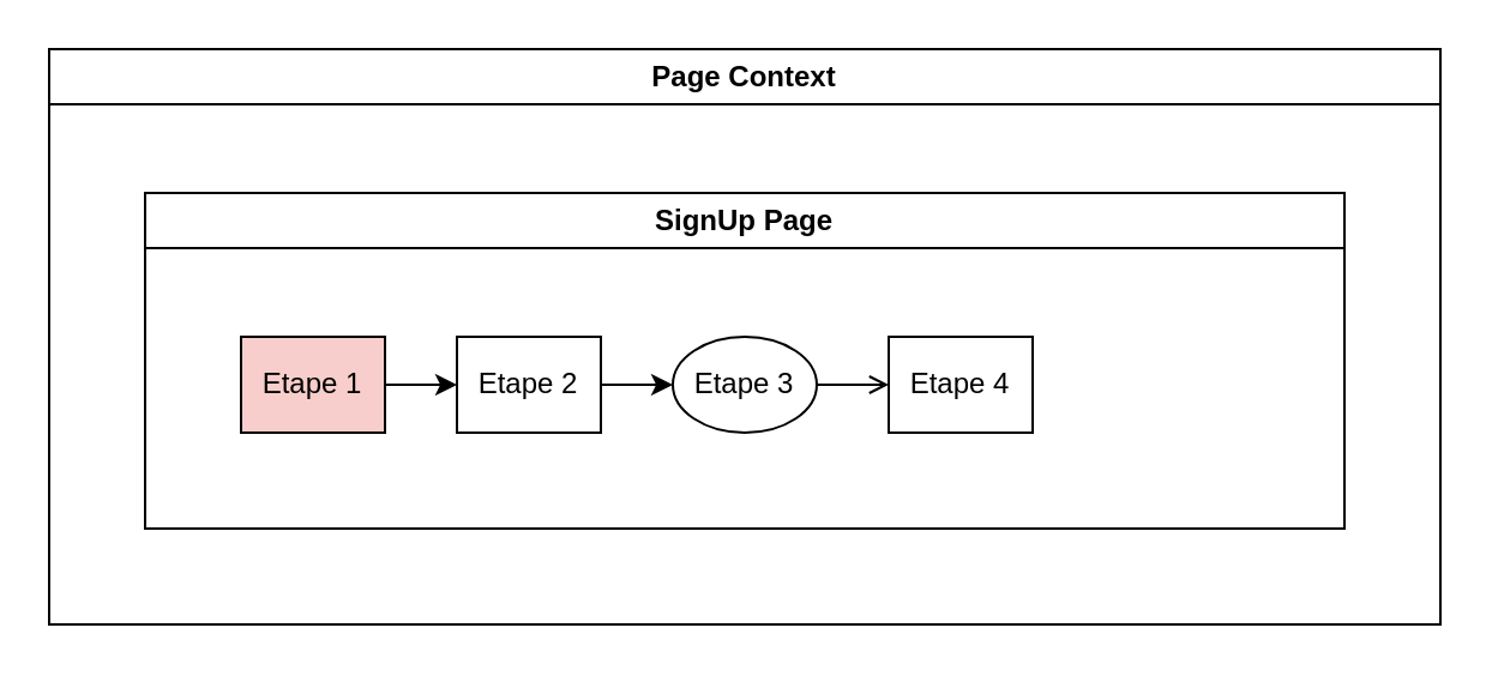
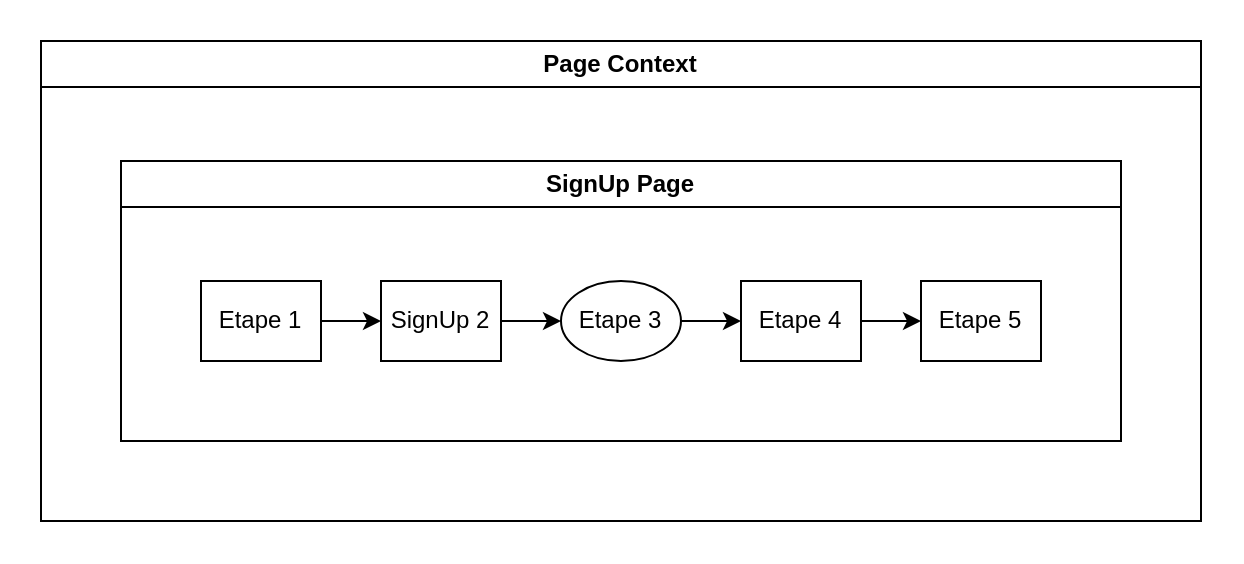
  <mxCell id="0" />
  <mxCell id="1" parent="0" />
  <mxCell id="2" value="Page Context" style="swimlane;whiteSpace=wrap;html=1;" vertex="1" parent="1"><mxGeometry x="20" y="20" width="580" height="240" as="geometry" /></mxCell>
  <mxCell id="3" value="SignUp Page" style="swimlane;whiteSpace=wrap;html=1;" vertex="1" parent="2"><mxGeometry x="40" y="60" width="500" height="140" as="geometry" /></mxCell>
+ <mxCell id="4" value="Etape 5" style="rounded=0;whiteSpace=wrap;html=1;" vertex="1" parent="3"><mxGeometry x="400" y="60" width="60" height="40" as="geometry" /></mxCell>
+ <mxCell id="5" style="edgeStyle=none;html=1;entryX=0;entryY=0.5;entryDx=0;entryDy=0;" edge="1" parent="3" source="6" target="4"><mxGeometry relative="1" as="geometry" /></mxCell>
  <mxCell id="6" value="Etape 4" style="rounded=0;whiteSpace=wrap;html=1;" vertex="1" parent="3"><mxGeometry x="310" y="60" width="60" height="40" as="geometry" /></mxCell>
- <mxCell id="7" style="edgeStyle=none;html=1;endArrow=open;" edge="1" parent="3" source="8" target="6"><mxGeometry relative="1" as="geometry" /></mxCell>
+ <mxCell id="7" style="edgeStyle=none;html=1;" edge="1" parent="3" source="8" target="6"><mxGeometry relative="1" as="geometry" /></mxCell>
  <mxCell id="8" value="Etape 3" style="ellipse;whiteSpace=wrap;html=1;" vertex="1" parent="3"><mxGeometry x="220" y="60" width="60" height="40" as="geometry" /></mxCell>
  <mxCell id="9" style="edgeStyle=none;html=1;" edge="1" parent="3" source="10" target="8"><mxGeometry relative="1" as="geometry" /></mxCell>
- <mxCell id="10" value="Etape 2" style="rounded=0;whiteSpace=wrap;html=1;" vertex="1" parent="3"><mxGeometry x="130" y="60" width="60" height="40" as="geometry" /></mxCell>
+ <mxCell id="10" value="SignUp 2" style="rounded=0;whiteSpace=wrap;html=1;" vertex="1" parent="3"><mxGeometry x="130" y="60" width="60" height="40" as="geometry" /></mxCell>
  <mxCell id="11" style="edgeStyle=none;html=1;" edge="1" parent="3" source="12" target="10"><mxGeometry relative="1" as="geometry" /></mxCell>
- <mxCell id="12" value="Etape 1" style="rounded=0;whiteSpace=wrap;html=1;fillColor=#f8cecc;" vertex="1" parent="3"><mxGeometry x="40" y="60" width="60" height="40" as="geometry" /></mxCell>
+ <mxCell id="12" value="Etape 1" style="rounded=0;whiteSpace=wrap;html=1;" vertex="1" parent="3"><mxGeometry x="40" y="60" width="60" height="40" as="geometry" /></mxCell>
